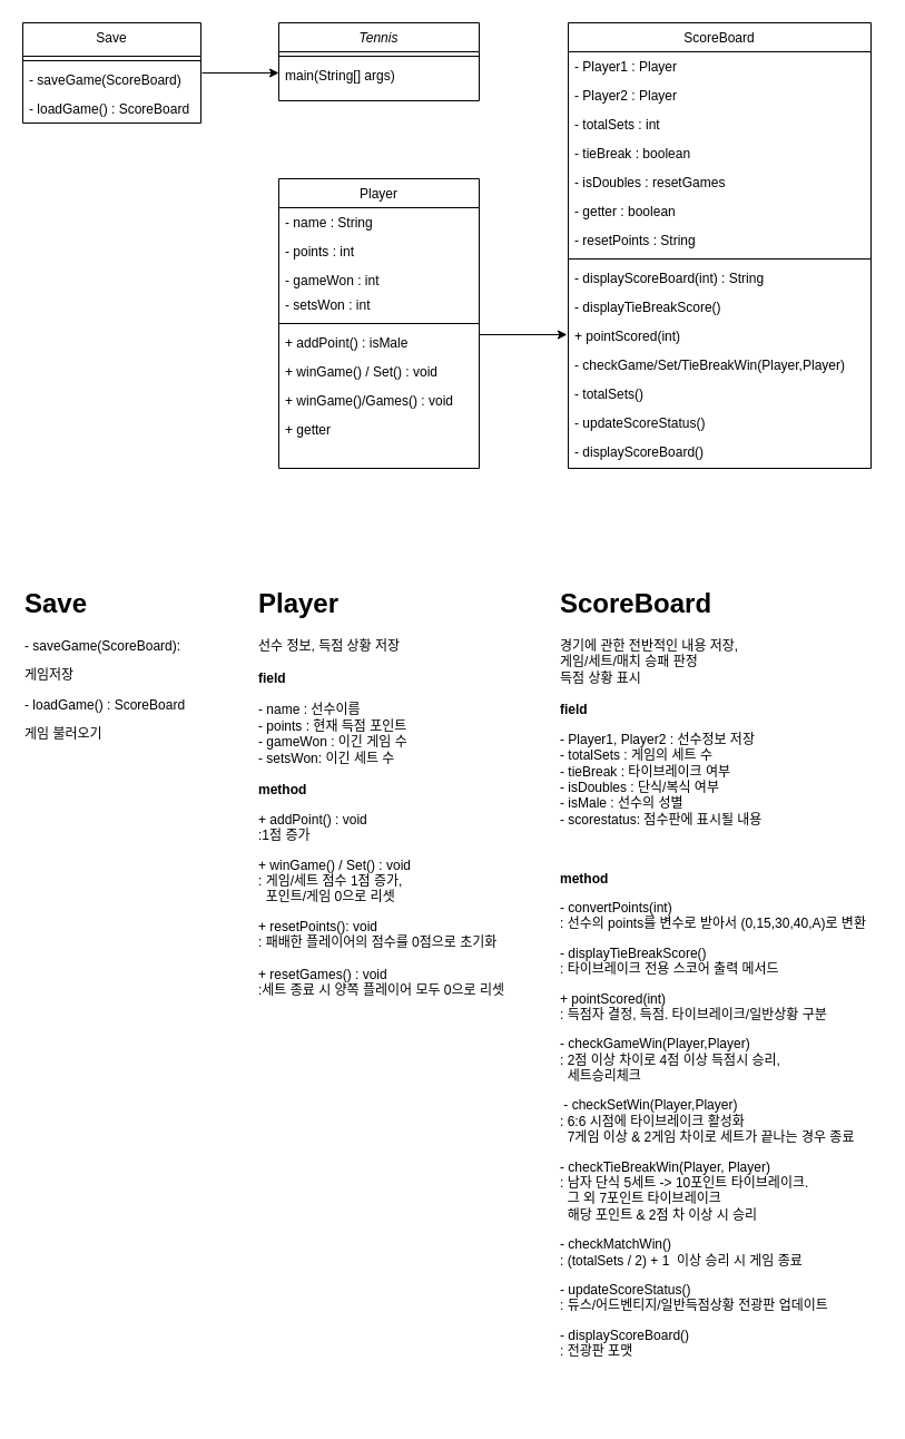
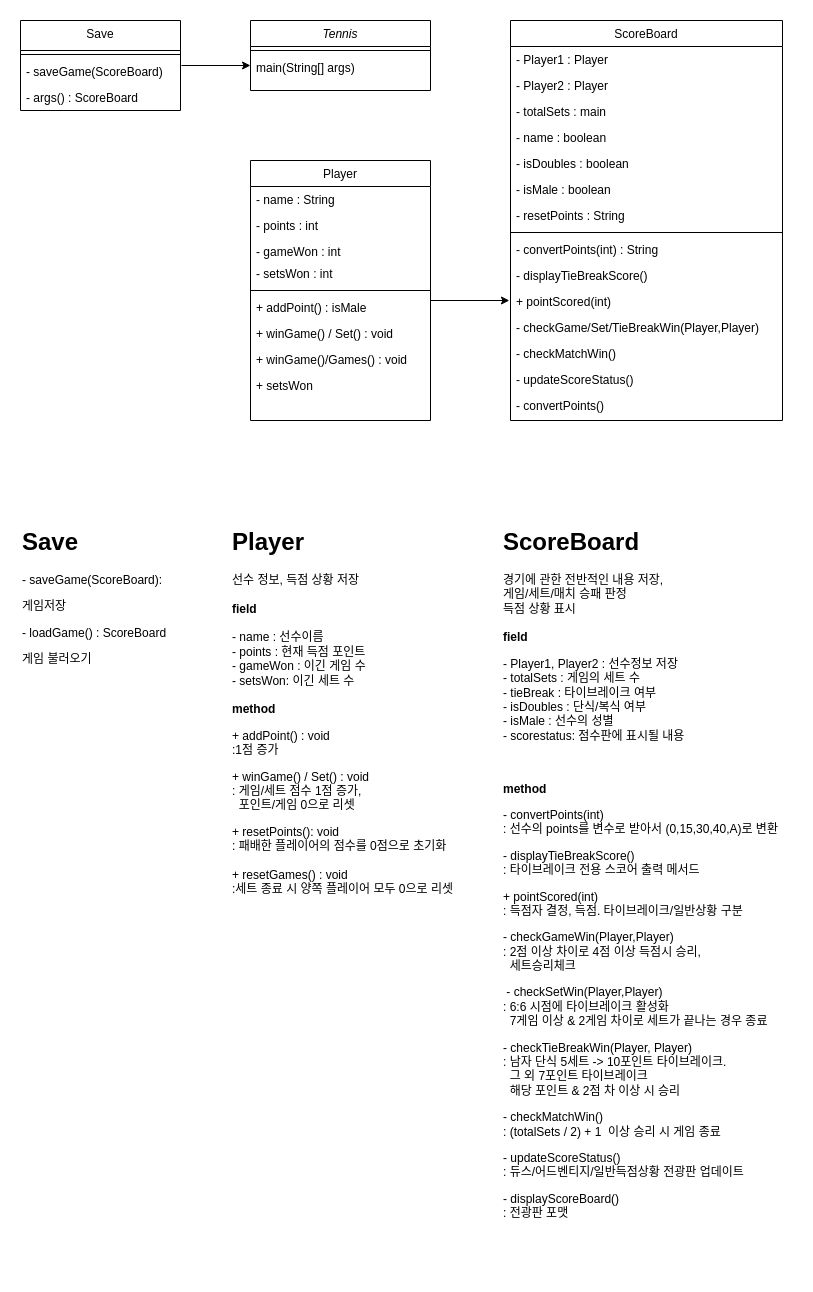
  <mxCell id="0" />
  <mxCell id="1" parent="0" />
  <mxCell id="2" value="Tennis" style="swimlane;fontStyle=2;align=center;verticalAlign=top;childLayout=stackLayout;horizontal=1;startSize=26;horizontalStack=0;resizeParent=1;resizeLast=0;collapsible=1;marginBottom=0;rounded=0;shadow=0;strokeWidth=1;" parent="1" vertex="1"><mxGeometry x="250" y="20" width="180" height="70" as="geometry"><mxRectangle x="230" y="140" width="160" height="26" as="alternateBounds" /></mxGeometry></mxCell>
  <mxCell id="3" value="" style="line;html=1;strokeWidth=1;align=left;verticalAlign=middle;spacingTop=-1;spacingLeft=3;spacingRight=3;rotatable=0;labelPosition=right;points=[];portConstraint=eastwest;" parent="2" vertex="1"><mxGeometry y="26" width="180" height="8" as="geometry" /></mxCell>
  <mxCell id="4" value="main(String[] args)" style="text;align=left;verticalAlign=top;spacingLeft=4;spacingRight=4;overflow=hidden;rotatable=0;points=[[0,0.5],[1,0.5]];portConstraint=eastwest;" parent="2" vertex="1"><mxGeometry y="34" width="180" height="20" as="geometry" /></mxCell>
  <mxCell id="5" value="Player" style="swimlane;fontStyle=0;align=center;verticalAlign=top;childLayout=stackLayout;horizontal=1;startSize=26;horizontalStack=0;resizeParent=1;resizeLast=0;collapsible=1;marginBottom=0;rounded=0;shadow=0;strokeWidth=1;" parent="1" vertex="1"><mxGeometry x="250" y="160" width="180" height="260" as="geometry"><mxRectangle x="130" y="380" width="160" height="26" as="alternateBounds" /></mxGeometry></mxCell>
  <mxCell id="6" value="- name : String" style="text;align=left;verticalAlign=top;spacingLeft=4;spacingRight=4;overflow=hidden;rotatable=0;points=[[0,0.5],[1,0.5]];portConstraint=eastwest;" parent="5" vertex="1"><mxGeometry y="26" width="180" height="26" as="geometry" /></mxCell>
  <mxCell id="7" value="- points : int" style="text;align=left;verticalAlign=top;spacingLeft=4;spacingRight=4;overflow=hidden;rotatable=0;points=[[0,0.5],[1,0.5]];portConstraint=eastwest;rounded=0;shadow=0;html=0;" parent="5" vertex="1"><mxGeometry y="52" width="180" height="26" as="geometry" /></mxCell>
  <mxCell id="8" value="- gameWon : int" style="text;align=left;verticalAlign=top;spacingLeft=4;spacingRight=4;overflow=hidden;rotatable=0;points=[[0,0.5],[1,0.5]];portConstraint=eastwest;rounded=0;shadow=0;html=0;" vertex="1" parent="5"><mxGeometry y="78" width="180" height="22" as="geometry" /></mxCell>
  <mxCell id="9" value="- setsWon : int" style="text;align=left;verticalAlign=top;spacingLeft=4;spacingRight=4;overflow=hidden;rotatable=0;points=[[0,0.5],[1,0.5]];portConstraint=eastwest;rounded=0;shadow=0;html=0;" vertex="1" parent="5"><mxGeometry y="100" width="180" height="26" as="geometry" /></mxCell>
  <mxCell id="10" value="" style="line;html=1;strokeWidth=1;align=left;verticalAlign=middle;spacingTop=-1;spacingLeft=3;spacingRight=3;rotatable=0;labelPosition=right;points=[];portConstraint=eastwest;" parent="5" vertex="1"><mxGeometry y="126" width="180" height="8" as="geometry" /></mxCell>
  <mxCell id="11" value="+ addPoint() : isMale&#10;" style="text;align=left;verticalAlign=top;spacingLeft=4;spacingRight=4;overflow=hidden;rotatable=0;points=[[0,0.5],[1,0.5]];portConstraint=eastwest;" parent="5" vertex="1"><mxGeometry y="134" width="180" height="26" as="geometry" /></mxCell>
  <mxCell id="12" value="+ winGame() / Set() : void&#10;" style="text;align=left;verticalAlign=top;spacingLeft=4;spacingRight=4;overflow=hidden;rotatable=0;points=[[0,0.5],[1,0.5]];portConstraint=eastwest;rounded=0;shadow=0;html=0;" vertex="1" parent="5"><mxGeometry y="160" width="180" height="26" as="geometry" /></mxCell>
  <mxCell id="13" value="+ winGame()/Games() : void" style="text;align=left;verticalAlign=top;spacingLeft=4;spacingRight=4;overflow=hidden;rotatable=0;points=[[0,0.5],[1,0.5]];portConstraint=eastwest;rounded=0;shadow=0;html=0;" vertex="1" parent="5"><mxGeometry y="186" width="180" height="26" as="geometry" /></mxCell>
- <mxCell id="14" value="+ getter" style="text;align=left;verticalAlign=top;spacingLeft=4;spacingRight=4;overflow=hidden;rotatable=0;points=[[0,0.5],[1,0.5]];portConstraint=eastwest;rounded=0;shadow=0;html=0;" vertex="1" parent="5"><mxGeometry y="212" width="180" height="26" as="geometry" /></mxCell>
+ <mxCell id="14" value="+ setsWon" style="text;align=left;verticalAlign=top;spacingLeft=4;spacingRight=4;overflow=hidden;rotatable=0;points=[[0,0.5],[1,0.5]];portConstraint=eastwest;rounded=0;shadow=0;html=0;" vertex="1" parent="5"><mxGeometry y="212" width="180" height="26" as="geometry" /></mxCell>
  <mxCell id="15" value="Save" style="swimlane;fontStyle=0;align=center;verticalAlign=top;childLayout=stackLayout;horizontal=1;startSize=30;horizontalStack=0;resizeParent=1;resizeLast=0;collapsible=1;marginBottom=0;rounded=0;shadow=0;strokeWidth=1;" parent="1" vertex="1"><mxGeometry x="20" y="20" width="160" height="90" as="geometry"><mxRectangle x="340" y="380" width="170" height="26" as="alternateBounds" /></mxGeometry></mxCell>
  <mxCell id="16" value="" style="line;html=1;strokeWidth=1;align=left;verticalAlign=middle;spacingTop=-1;spacingLeft=3;spacingRight=3;rotatable=0;labelPosition=right;points=[];portConstraint=eastwest;" parent="15" vertex="1"><mxGeometry y="30" width="160" height="8" as="geometry" /></mxCell>
  <mxCell id="17" value="- saveGame(ScoreBoard)" style="text;align=left;verticalAlign=top;spacingLeft=4;spacingRight=4;overflow=hidden;rotatable=0;points=[[0,0.5],[1,0.5]];portConstraint=eastwest;" vertex="1" parent="15"><mxGeometry y="38" width="160" height="26" as="geometry" /></mxCell>
- <mxCell id="18" value="- loadGame() : ScoreBoard" style="text;align=left;verticalAlign=top;spacingLeft=4;spacingRight=4;overflow=hidden;rotatable=0;points=[[0,0.5],[1,0.5]];portConstraint=eastwest;" vertex="1" parent="15"><mxGeometry y="64" width="160" height="26" as="geometry" /></mxCell>
+ <mxCell id="18" value="- args() : ScoreBoard" style="text;align=left;verticalAlign=top;spacingLeft=4;spacingRight=4;overflow=hidden;rotatable=0;points=[[0,0.5],[1,0.5]];portConstraint=eastwest;" vertex="1" parent="15"><mxGeometry y="64" width="160" height="26" as="geometry" /></mxCell>
  <mxCell id="19" value="ScoreBoard" style="swimlane;fontStyle=0;align=center;verticalAlign=top;childLayout=stackLayout;horizontal=1;startSize=26;horizontalStack=0;resizeParent=1;resizeLast=0;collapsible=1;marginBottom=0;rounded=0;shadow=0;strokeWidth=1;" parent="1" vertex="1"><mxGeometry x="510" y="20" width="272" height="400" as="geometry"><mxRectangle x="550" y="140" width="160" height="26" as="alternateBounds" /></mxGeometry></mxCell>
  <mxCell id="20" value="- Player1 : Player" style="text;align=left;verticalAlign=top;spacingLeft=4;spacingRight=4;overflow=hidden;rotatable=0;points=[[0,0.5],[1,0.5]];portConstraint=eastwest;" parent="19" vertex="1"><mxGeometry y="26" width="272" height="26" as="geometry" /></mxCell>
  <mxCell id="21" value="- Player2 : Player" style="text;align=left;verticalAlign=top;spacingLeft=4;spacingRight=4;overflow=hidden;rotatable=0;points=[[0,0.5],[1,0.5]];portConstraint=eastwest;" vertex="1" parent="19"><mxGeometry y="52" width="272" height="26" as="geometry" /></mxCell>
- <mxCell id="22" value="- totalSets : int&#10;" style="text;align=left;verticalAlign=top;spacingLeft=4;spacingRight=4;overflow=hidden;rotatable=0;points=[[0,0.5],[1,0.5]];portConstraint=eastwest;" vertex="1" parent="19"><mxGeometry y="78" width="272" height="26" as="geometry" /></mxCell>
- <mxCell id="23" value="- tieBreak : boolean" style="text;align=left;verticalAlign=top;spacingLeft=4;spacingRight=4;overflow=hidden;rotatable=0;points=[[0,0.5],[1,0.5]];portConstraint=eastwest;rounded=0;shadow=0;html=0;" vertex="1" parent="19"><mxGeometry y="104" width="272" height="26" as="geometry" /></mxCell>
- <mxCell id="24" value="- isDoubles : resetGames" style="text;align=left;verticalAlign=top;spacingLeft=4;spacingRight=4;overflow=hidden;rotatable=0;points=[[0,0.5],[1,0.5]];portConstraint=eastwest;" parent="19" vertex="1"><mxGeometry y="130" width="272" height="26" as="geometry" /></mxCell>
- <mxCell id="25" value="- getter : boolean" style="text;align=left;verticalAlign=top;spacingLeft=4;spacingRight=4;overflow=hidden;rotatable=0;points=[[0,0.5],[1,0.5]];portConstraint=eastwest;" vertex="1" parent="19"><mxGeometry y="156" width="272" height="26" as="geometry" /></mxCell>
+ <mxCell id="22" value="- totalSets : main&#10;" style="text;align=left;verticalAlign=top;spacingLeft=4;spacingRight=4;overflow=hidden;rotatable=0;points=[[0,0.5],[1,0.5]];portConstraint=eastwest;" vertex="1" parent="19"><mxGeometry y="78" width="272" height="26" as="geometry" /></mxCell>
+ <mxCell id="23" value="- name : boolean" style="text;align=left;verticalAlign=top;spacingLeft=4;spacingRight=4;overflow=hidden;rotatable=0;points=[[0,0.5],[1,0.5]];portConstraint=eastwest;rounded=0;shadow=0;html=0;" vertex="1" parent="19"><mxGeometry y="104" width="272" height="26" as="geometry" /></mxCell>
+ <mxCell id="24" value="- isDoubles : boolean" style="text;align=left;verticalAlign=top;spacingLeft=4;spacingRight=4;overflow=hidden;rotatable=0;points=[[0,0.5],[1,0.5]];portConstraint=eastwest;" parent="19" vertex="1"><mxGeometry y="130" width="272" height="26" as="geometry" /></mxCell>
+ <mxCell id="25" value="- isMale : boolean" style="text;align=left;verticalAlign=top;spacingLeft=4;spacingRight=4;overflow=hidden;rotatable=0;points=[[0,0.5],[1,0.5]];portConstraint=eastwest;" vertex="1" parent="19"><mxGeometry y="156" width="272" height="26" as="geometry" /></mxCell>
  <mxCell id="26" value="- resetPoints : String" style="text;align=left;verticalAlign=top;spacingLeft=4;spacingRight=4;overflow=hidden;rotatable=0;points=[[0,0.5],[1,0.5]];portConstraint=eastwest;" vertex="1" parent="19"><mxGeometry y="182" width="272" height="26" as="geometry" /></mxCell>
  <mxCell id="27" value="" style="line;html=1;strokeWidth=1;align=left;verticalAlign=middle;spacingTop=-1;spacingLeft=3;spacingRight=3;rotatable=0;labelPosition=right;points=[];portConstraint=eastwest;" parent="19" vertex="1"><mxGeometry y="208" width="272" height="8" as="geometry" /></mxCell>
- <mxCell id="28" value="- displayScoreBoard(int) : String" style="text;align=left;verticalAlign=top;spacingLeft=4;spacingRight=4;overflow=hidden;rotatable=0;points=[[0,0.5],[1,0.5]];portConstraint=eastwest;" vertex="1" parent="19"><mxGeometry y="216" width="272" height="26" as="geometry" /></mxCell>
+ <mxCell id="28" value="- convertPoints(int) : String" style="text;align=left;verticalAlign=top;spacingLeft=4;spacingRight=4;overflow=hidden;rotatable=0;points=[[0,0.5],[1,0.5]];portConstraint=eastwest;" vertex="1" parent="19"><mxGeometry y="216" width="272" height="26" as="geometry" /></mxCell>
  <mxCell id="29" value="- displayTieBreakScore()" style="text;align=left;verticalAlign=top;spacingLeft=4;spacingRight=4;overflow=hidden;rotatable=0;points=[[0,0.5],[1,0.5]];portConstraint=eastwest;" vertex="1" parent="19"><mxGeometry y="242" width="272" height="26" as="geometry" /></mxCell>
  <mxCell id="30" value="+ pointScored(int)" style="text;align=left;verticalAlign=top;spacingLeft=4;spacingRight=4;overflow=hidden;rotatable=0;points=[[0,0.5],[1,0.5]];portConstraint=eastwest;" vertex="1" parent="19"><mxGeometry y="268" width="272" height="26" as="geometry" /></mxCell>
  <mxCell id="31" value="- checkGame/Set/TieBreakWin(Player,Player)" style="text;align=left;verticalAlign=top;spacingLeft=4;spacingRight=4;overflow=hidden;rotatable=0;points=[[0,0.5],[1,0.5]];portConstraint=eastwest;" vertex="1" parent="19"><mxGeometry y="294" width="272" height="26" as="geometry" /></mxCell>
- <mxCell id="32" value="- totalSets()" style="text;align=left;verticalAlign=top;spacingLeft=4;spacingRight=4;overflow=hidden;rotatable=0;points=[[0,0.5],[1,0.5]];portConstraint=eastwest;" vertex="1" parent="19"><mxGeometry y="320" width="272" height="26" as="geometry" /></mxCell>
+ <mxCell id="32" value="- checkMatchWin()" style="text;align=left;verticalAlign=top;spacingLeft=4;spacingRight=4;overflow=hidden;rotatable=0;points=[[0,0.5],[1,0.5]];portConstraint=eastwest;" vertex="1" parent="19"><mxGeometry y="320" width="272" height="26" as="geometry" /></mxCell>
  <mxCell id="33" value="- updateScoreStatus()" style="text;align=left;verticalAlign=top;spacingLeft=4;spacingRight=4;overflow=hidden;rotatable=0;points=[[0,0.5],[1,0.5]];portConstraint=eastwest;" vertex="1" parent="19"><mxGeometry y="346" width="272" height="26" as="geometry" /></mxCell>
- <mxCell id="34" value="- displayScoreBoard()" style="text;align=left;verticalAlign=top;spacingLeft=4;spacingRight=4;overflow=hidden;rotatable=0;points=[[0,0.5],[1,0.5]];portConstraint=eastwest;" vertex="1" parent="19"><mxGeometry y="372" width="272" height="26" as="geometry" /></mxCell>
+ <mxCell id="34" value="- convertPoints()" style="text;align=left;verticalAlign=top;spacingLeft=4;spacingRight=4;overflow=hidden;rotatable=0;points=[[0,0.5],[1,0.5]];portConstraint=eastwest;" vertex="1" parent="19"><mxGeometry y="372" width="272" height="26" as="geometry" /></mxCell>
  <mxCell id="35" style="edgeStyle=orthogonalEdgeStyle;rounded=0;orthogonalLoop=1;jettySize=auto;html=1;exitX=1;exitY=0.5;exitDx=0;exitDy=0;" edge="1" parent="1"><mxGeometry relative="1" as="geometry"><mxPoint x="181" y="65" as="sourcePoint" /><mxPoint x="250" y="65" as="targetPoint" /></mxGeometry></mxCell>
  <mxCell id="36" style="edgeStyle=orthogonalEdgeStyle;rounded=0;orthogonalLoop=1;jettySize=auto;html=1;exitX=1;exitY=0.5;exitDx=0;exitDy=0;entryX=-0.004;entryY=0.808;entryDx=0;entryDy=0;entryPerimeter=0;" edge="1" parent="1"><mxGeometry relative="1" as="geometry"><mxPoint x="430" y="300" as="sourcePoint" /><mxPoint x="508.912" y="300.008" as="targetPoint" /></mxGeometry></mxCell>
  <mxCell id="37" value="&lt;h1 style=&quot;margin-top: 0px;&quot;&gt;Save&lt;/h1&gt;&lt;p&gt;&lt;span style=&quot;text-wrap-mode: nowrap;&quot;&gt;- saveGame(ScoreBoard):&lt;/span&gt;&lt;/p&gt;&lt;p&gt;&lt;span style=&quot;text-wrap-mode: nowrap;&quot;&gt;게임저장&lt;/span&gt;&lt;/p&gt;&lt;p&gt;&lt;span style=&quot;text-wrap-mode: nowrap;&quot;&gt;- loadGame() : ScoreBoard&lt;/span&gt;&lt;span style=&quot;text-wrap-mode: nowrap;&quot;&gt;&lt;/span&gt;&lt;/p&gt;&lt;p&gt;&lt;span style=&quot;text-wrap-mode: nowrap;&quot;&gt;게임 불러오기&lt;/span&gt;&lt;/p&gt;" style="text;html=1;whiteSpace=wrap;overflow=hidden;rounded=0;" vertex="1" parent="1"><mxGeometry x="20" y="521" width="180" height="150" as="geometry" /></mxCell>
  <mxCell id="38" value="&lt;h1 style=&quot;margin-top: 0px;&quot;&gt;Player&lt;/h1&gt;&lt;div&gt;선수 정보, 득점 상황 저장&lt;/div&gt;&lt;div&gt;&lt;br&gt;&lt;/div&gt;&lt;div&gt;&lt;b&gt;field&lt;/b&gt;&lt;/div&gt;&lt;div&gt;&lt;b&gt;&lt;br&gt;&lt;/b&gt;&lt;/div&gt;&lt;div&gt;- name : 선수이름&lt;/div&gt;&lt;div&gt;- points : 현재 득점 포인트&amp;nbsp;&lt;/div&gt;&lt;div&gt;- gameWon : 이긴 게임 수&amp;nbsp;&lt;/div&gt;&lt;div&gt;- setsWon: 이긴 세트 수&amp;nbsp;&lt;/div&gt;&lt;div&gt;&lt;br&gt;&lt;/div&gt;&lt;div&gt;&lt;b&gt;method&lt;/b&gt;&lt;/div&gt;&lt;p&gt;+ addPoint() : void&lt;br&gt;&lt;span style=&quot;background-color: transparent; color: light-dark(rgb(0, 0, 0), rgb(255, 255, 255));&quot;&gt;:1점 증가&lt;/span&gt;&lt;/p&gt;&lt;p&gt;+ winGame() / Set() : void&lt;br&gt;&lt;span style=&quot;background-color: transparent; color: light-dark(rgb(0, 0, 0), rgb(255, 255, 255));&quot;&gt;: 게임/세트 점수 1점 증가,&amp;nbsp;&lt;br&gt;&lt;/span&gt;&lt;span style=&quot;background-color: transparent; color: light-dark(rgb(0, 0, 0), rgb(255, 255, 255));&quot;&gt;&amp;nbsp; 포인트/게임 0으로 리셋&lt;/span&gt;&lt;/p&gt;&lt;div style=&quot;padding: 0px; margin: 0px;&quot;&gt;&lt;span style=&quot;text-wrap-mode: nowrap; background-color: transparent; color: light-dark(rgb(0, 0, 0), rgb(255, 255, 255));&quot;&gt;+ resetPoints(): void&lt;/span&gt;&lt;/div&gt;&lt;div style=&quot;padding: 0px; margin: 0px;&quot;&gt;&lt;span style=&quot;text-wrap-mode: nowrap;&quot;&gt;: 패배한 플레이어의 점수를 0점으로 초기화&lt;/span&gt;&lt;/div&gt;&lt;div style=&quot;padding: 0px; margin: 0px;&quot;&gt;&lt;span style=&quot;text-wrap-mode: nowrap;&quot;&gt;&lt;br&gt;&lt;/span&gt;&lt;/div&gt;&lt;div style=&quot;padding: 0px; margin: 0px;&quot;&gt;&lt;span style=&quot;text-wrap-mode: nowrap;&quot;&gt;+ resetGames() : void&lt;/span&gt;&lt;/div&gt;&lt;div style=&quot;padding: 0px; margin: 0px;&quot;&gt;&lt;span style=&quot;text-wrap-mode: nowrap;&quot;&gt;:세트 종료 시 양쪽 플레이어 모두 0으로 리셋&lt;br&gt;&lt;br&gt;&lt;/span&gt;&lt;/div&gt;&lt;div style=&quot;padding: 0px; margin: 0px;&quot;&gt;&lt;br&gt;&lt;/div&gt;&lt;div style=&quot;padding: 0px; margin: 0px;&quot;&gt;&lt;br style=&quot;padding: 0px; margin: 0px; text-wrap-mode: nowrap;&quot;&gt;&lt;/div&gt;" style="text;html=1;whiteSpace=wrap;overflow=hidden;rounded=0;" vertex="1" parent="1"><mxGeometry x="230" y="521" width="240" height="399" as="geometry" /></mxCell>
  <mxCell id="39" value="&lt;h1 style=&quot;margin-top: 0px;&quot;&gt;ScoreBoard&lt;/h1&gt;&lt;div&gt;경기에 관한 전반적인 내용 저장,&lt;/div&gt;&lt;div&gt;게임/세트/매치 승패 판정&lt;/div&gt;&lt;div&gt;득점 상황 표시&lt;/div&gt;&lt;div&gt;&lt;br&gt;&lt;/div&gt;&lt;div&gt;&lt;b&gt;field&lt;/b&gt;&lt;/div&gt;&lt;p&gt;- Player1, Player2 : 선수정보 저장&lt;br&gt;- totalSets : 게임의 세트 수&lt;br&gt;- tieBreak : 타이브레이크 여부&lt;br&gt;- isDoubles : 단식/복식 여부&lt;br&gt;- isMale : 선수의 성별&lt;br&gt;- scorestatus: 점수판에 표시될 내용&lt;/p&gt;&lt;p&gt;&lt;br&gt;&lt;/p&gt;&lt;p&gt;&lt;b&gt;method&lt;/b&gt;&lt;/p&gt;&lt;p&gt;- convertPoints(int)&lt;br&gt;&lt;span style=&quot;background-color: transparent; color: light-dark(rgb(0, 0, 0), rgb(255, 255, 255));&quot;&gt;: 선수의 points를 변수로 받아서 (0,15,30,40,A)로 변환&lt;/span&gt;&lt;/p&gt;&lt;p&gt;-&amp;nbsp;&lt;span style=&quot;text-wrap-mode: nowrap; background-color: transparent; color: light-dark(rgb(0, 0, 0), rgb(255, 255, 255));&quot;&gt;displayTieBreakScore()&lt;br&gt;&lt;/span&gt;&lt;span style=&quot;background-color: transparent; color: light-dark(rgb(0, 0, 0), rgb(255, 255, 255)); text-wrap-mode: nowrap;&quot;&gt;:&amp;nbsp;&lt;/span&gt;&lt;span style=&quot;background-color: transparent; color: light-dark(rgb(0, 0, 0), rgb(255, 255, 255)); text-wrap-mode: nowrap;&quot;&gt;타이브레이크 전용 스코어 출력 메서드&lt;/span&gt;&lt;/p&gt;&lt;p&gt;&lt;span style=&quot;text-wrap-mode: nowrap;&quot;&gt;+ pointScored(int)&amp;nbsp;&lt;br&gt;&lt;/span&gt;&lt;span style=&quot;text-wrap-mode: nowrap; background-color: transparent; color: light-dark(rgb(0, 0, 0), rgb(255, 255, 255));&quot;&gt;: 득점자 결정, 득점. 타이브레이크/일반상황 구분&lt;/span&gt;&lt;/p&gt;&lt;p&gt;&lt;span style=&quot;text-wrap-mode: nowrap;&quot;&gt;- checkGameWin(Player,Player)&lt;br&gt;&lt;/span&gt;&lt;span style=&quot;text-wrap-mode: nowrap; background-color: transparent; color: light-dark(rgb(0, 0, 0), rgb(255, 255, 255));&quot;&gt;: 2점 이상 차이로 4점 이상 득점시 승리,&amp;nbsp;&lt;br&gt;&lt;/span&gt;&lt;span style=&quot;background-color: transparent; color: light-dark(rgb(0, 0, 0), rgb(255, 255, 255)); text-wrap-mode: nowrap;&quot;&gt;&amp;nbsp; 세트승리체크&lt;/span&gt;&lt;/p&gt;&lt;p&gt;&lt;span style=&quot;text-wrap-mode: nowrap;&quot;&gt;&amp;nbsp;- checkSetWin&lt;/span&gt;&lt;span style=&quot;text-wrap-mode: nowrap; background-color: transparent; color: light-dark(rgb(0, 0, 0), rgb(255, 255, 255));&quot;&gt;(Player,Player)&lt;br&gt;:&amp;nbsp;&lt;/span&gt;&lt;span style=&quot;background-color: transparent;&quot;&gt;&lt;span style=&quot;text-wrap-mode: nowrap;&quot;&gt;6:6 시점에 타이브레이크 활성화&lt;/span&gt;&lt;br&gt;&lt;span style=&quot;text-wrap-mode: nowrap;&quot;&gt;&amp;nbsp; 7게임 이상 &amp;amp; 2게임 차이로 세트가 끝나는 경우 종료&lt;/span&gt;&lt;/span&gt;&lt;/p&gt;&lt;p&gt;&lt;span style=&quot;background-color: transparent; color: light-dark(rgb(0, 0, 0), rgb(255, 255, 255)); text-wrap-mode: nowrap;&quot;&gt;-&amp;nbsp;&lt;/span&gt;&lt;span style=&quot;background-color: transparent; text-wrap-mode: nowrap;&quot;&gt;checkTieBreakWin(Player, Player)&lt;br&gt;&lt;/span&gt;&lt;span style=&quot;background-color: transparent; color: light-dark(rgb(0, 0, 0), rgb(255, 255, 255)); text-wrap-mode: nowrap;&quot;&gt;: 남자 단식 5세트 -&amp;gt; 10포인트 타이브레이크. &lt;br&gt;&amp;nbsp; 그 외 7포인트 타이브레이크&lt;/span&gt;&lt;span style=&quot;background-color: transparent;&quot;&gt;&lt;br&gt;&lt;span style=&quot;text-wrap-mode: nowrap;&quot;&gt;&amp;nbsp; 해당 포인트 &amp;amp; 2점 차 이상 시 승리&lt;/span&gt;&lt;/span&gt;&lt;/p&gt;&lt;p&gt;&lt;span style=&quot;background-color: transparent;&quot;&gt;&lt;span style=&quot;text-wrap-mode: nowrap;&quot;&gt;-&amp;nbsp;&lt;/span&gt;&lt;/span&gt;&lt;span style=&quot;background-color: transparent; text-wrap-mode: nowrap;&quot;&gt;checkMatchWin()&lt;br&gt;:&amp;nbsp;&lt;/span&gt;&lt;span style=&quot;background-color: transparent; text-wrap-mode: nowrap;&quot;&gt;(totalSets / 2) + 1&amp;nbsp; 이상 승리 시 게임 종료&lt;/span&gt;&lt;/p&gt;&lt;p&gt;&lt;span style=&quot;text-wrap-mode: nowrap; background-color: transparent; color: light-dark(rgb(0, 0, 0), rgb(255, 255, 255));&quot;&gt;- updateScoreStatus()&lt;br&gt;: 듀스/어드벤티지/일반득점상황 전광판 업데이트&lt;br&gt;&lt;/span&gt;&lt;/p&gt;&lt;p&gt;&lt;span style=&quot;text-wrap-mode: nowrap; background-color: transparent; color: light-dark(rgb(0, 0, 0), rgb(255, 255, 255));&quot;&gt;- displayScoreBoard()&lt;br&gt;: 전광판 포맷&lt;/span&gt;&lt;/p&gt;" style="text;html=1;whiteSpace=wrap;overflow=hidden;rounded=0;" vertex="1" parent="1"><mxGeometry x="501" y="521" width="290" height="749" as="geometry" /></mxCell>
